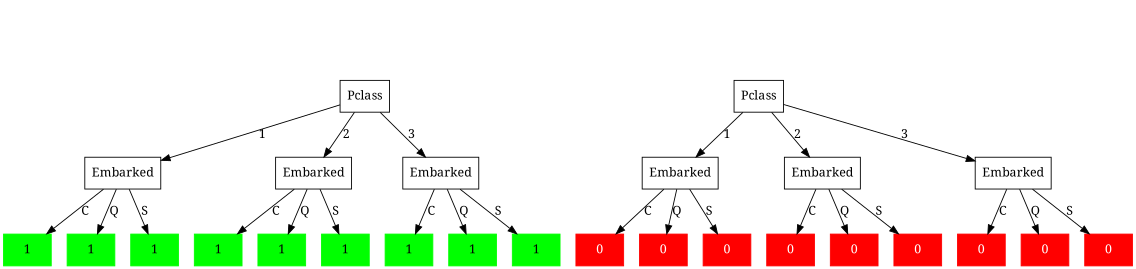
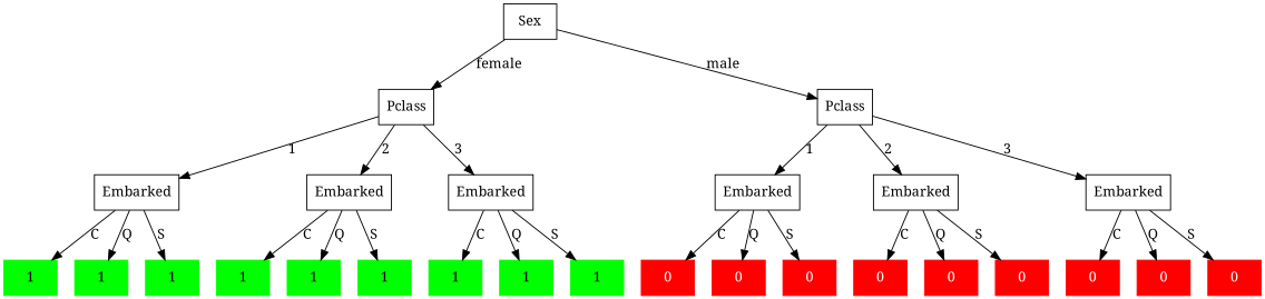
  digraph {
    fontname="Noto Serif"
    node [shape=box fontname="Noto Serif" color=green fontcolor=black style=filled]
    edge [fontname="Noto Serif"]
+   n1 [label=Sex color="" fontcolor="" style=""]
    n2 [color=black label=Pclass style=""]
    n3 [color=black label=Pclass style=""]
    n4 [color=black label=Embarked style=""]
    n5 [color=black label=Embarked style=""]
    n6 [color=black label=Embarked style=""]
    n7 [color=black label=Embarked style=""]
    n8 [color=black label=Embarked style=""]
    n9 [color=black label=Embarked style=""]
    n10 [label=1]
    n11 [label=1]
    n12 [label=1]
    n13 [label=1]
    n14 [label=1]
    n15 [label=1]
    n16 [label=1]
    n17 [label=1]
    n18 [label=1]
    n19 [color=red fontcolor=white label=0]
    n20 [color=red fontcolor=white label=0]
    n21 [color=red fontcolor=white label=0]
    n22 [color=red fontcolor=white label=0]
    n23 [color=red fontcolor=white label=0]
    n24 [color=red fontcolor=white label=0]
    n25 [color=red fontcolor=white label=0]
    n26 [color=red fontcolor=white label=0]
    n27 [color=red fontcolor=white label=0]
+   n1 -> n2 [label=female]
+   n1 -> n3 [label=male]
    n2 -> n4 [label=1]
    n2 -> n5 [label=2]
    n2 -> n6 [label=3]
    n3 -> n7 [label=1]
    n3 -> n8 [label=2]
    n3 -> n9 [label=3]
    n4 -> n10 [label=C]
    n4 -> n11 [label=Q]
    n4 -> n12 [label=S]
    n5 -> n13 [label=C]
    n5 -> n14 [label=Q]
    n5 -> n15 [label=S]
    n6 -> n16 [label=C]
    n6 -> n17 [label=Q]
    n6 -> n18 [label=S]
    n7 -> n19 [label=C]
    n7 -> n20 [label=Q]
    n7 -> n21 [label=S]
    n8 -> n22 [label=C]
    n8 -> n23 [label=Q]
    n8 -> n24 [label=S]
    n9 -> n25 [label=C]
    n9 -> n26 [label=Q]
    n9 -> n27 [label=S]
  }
